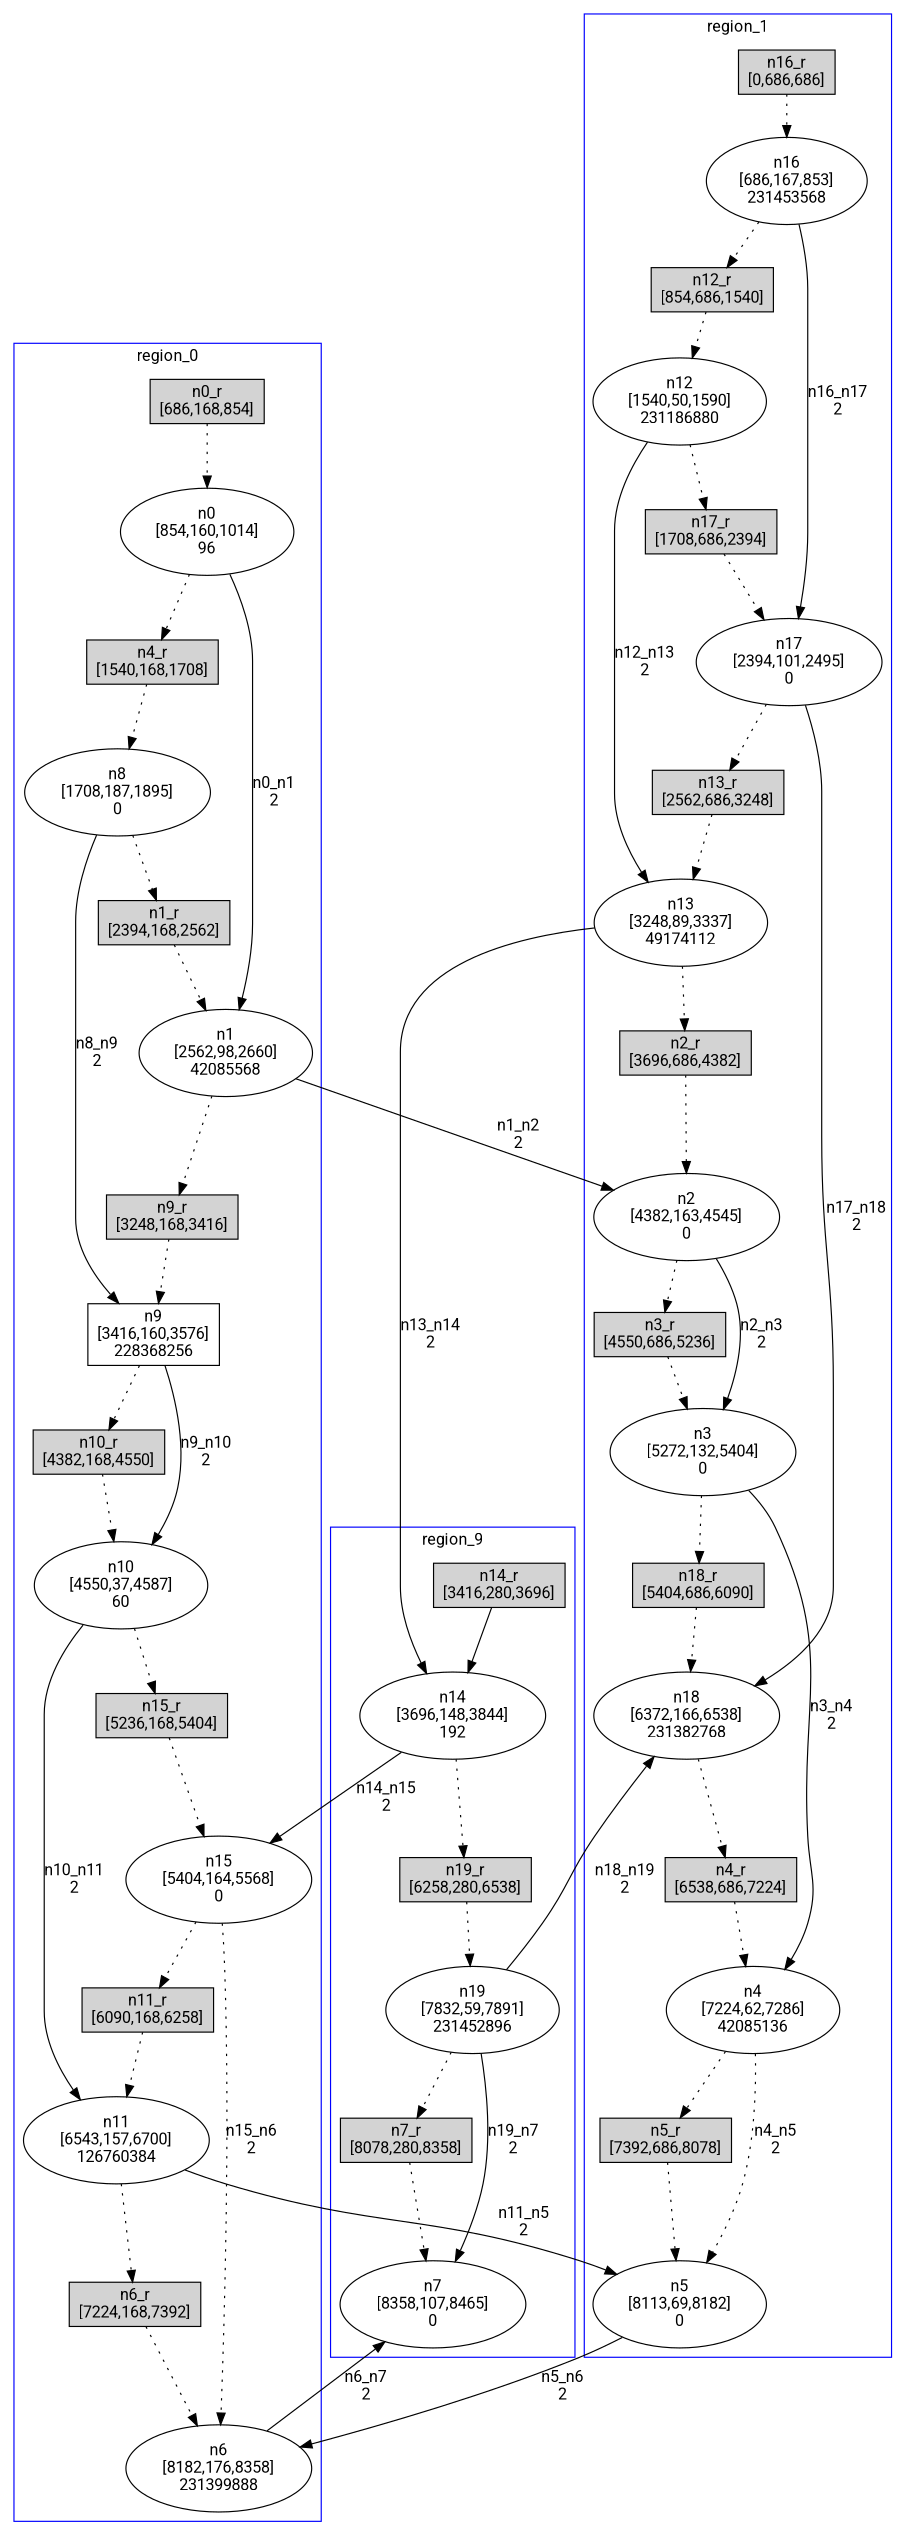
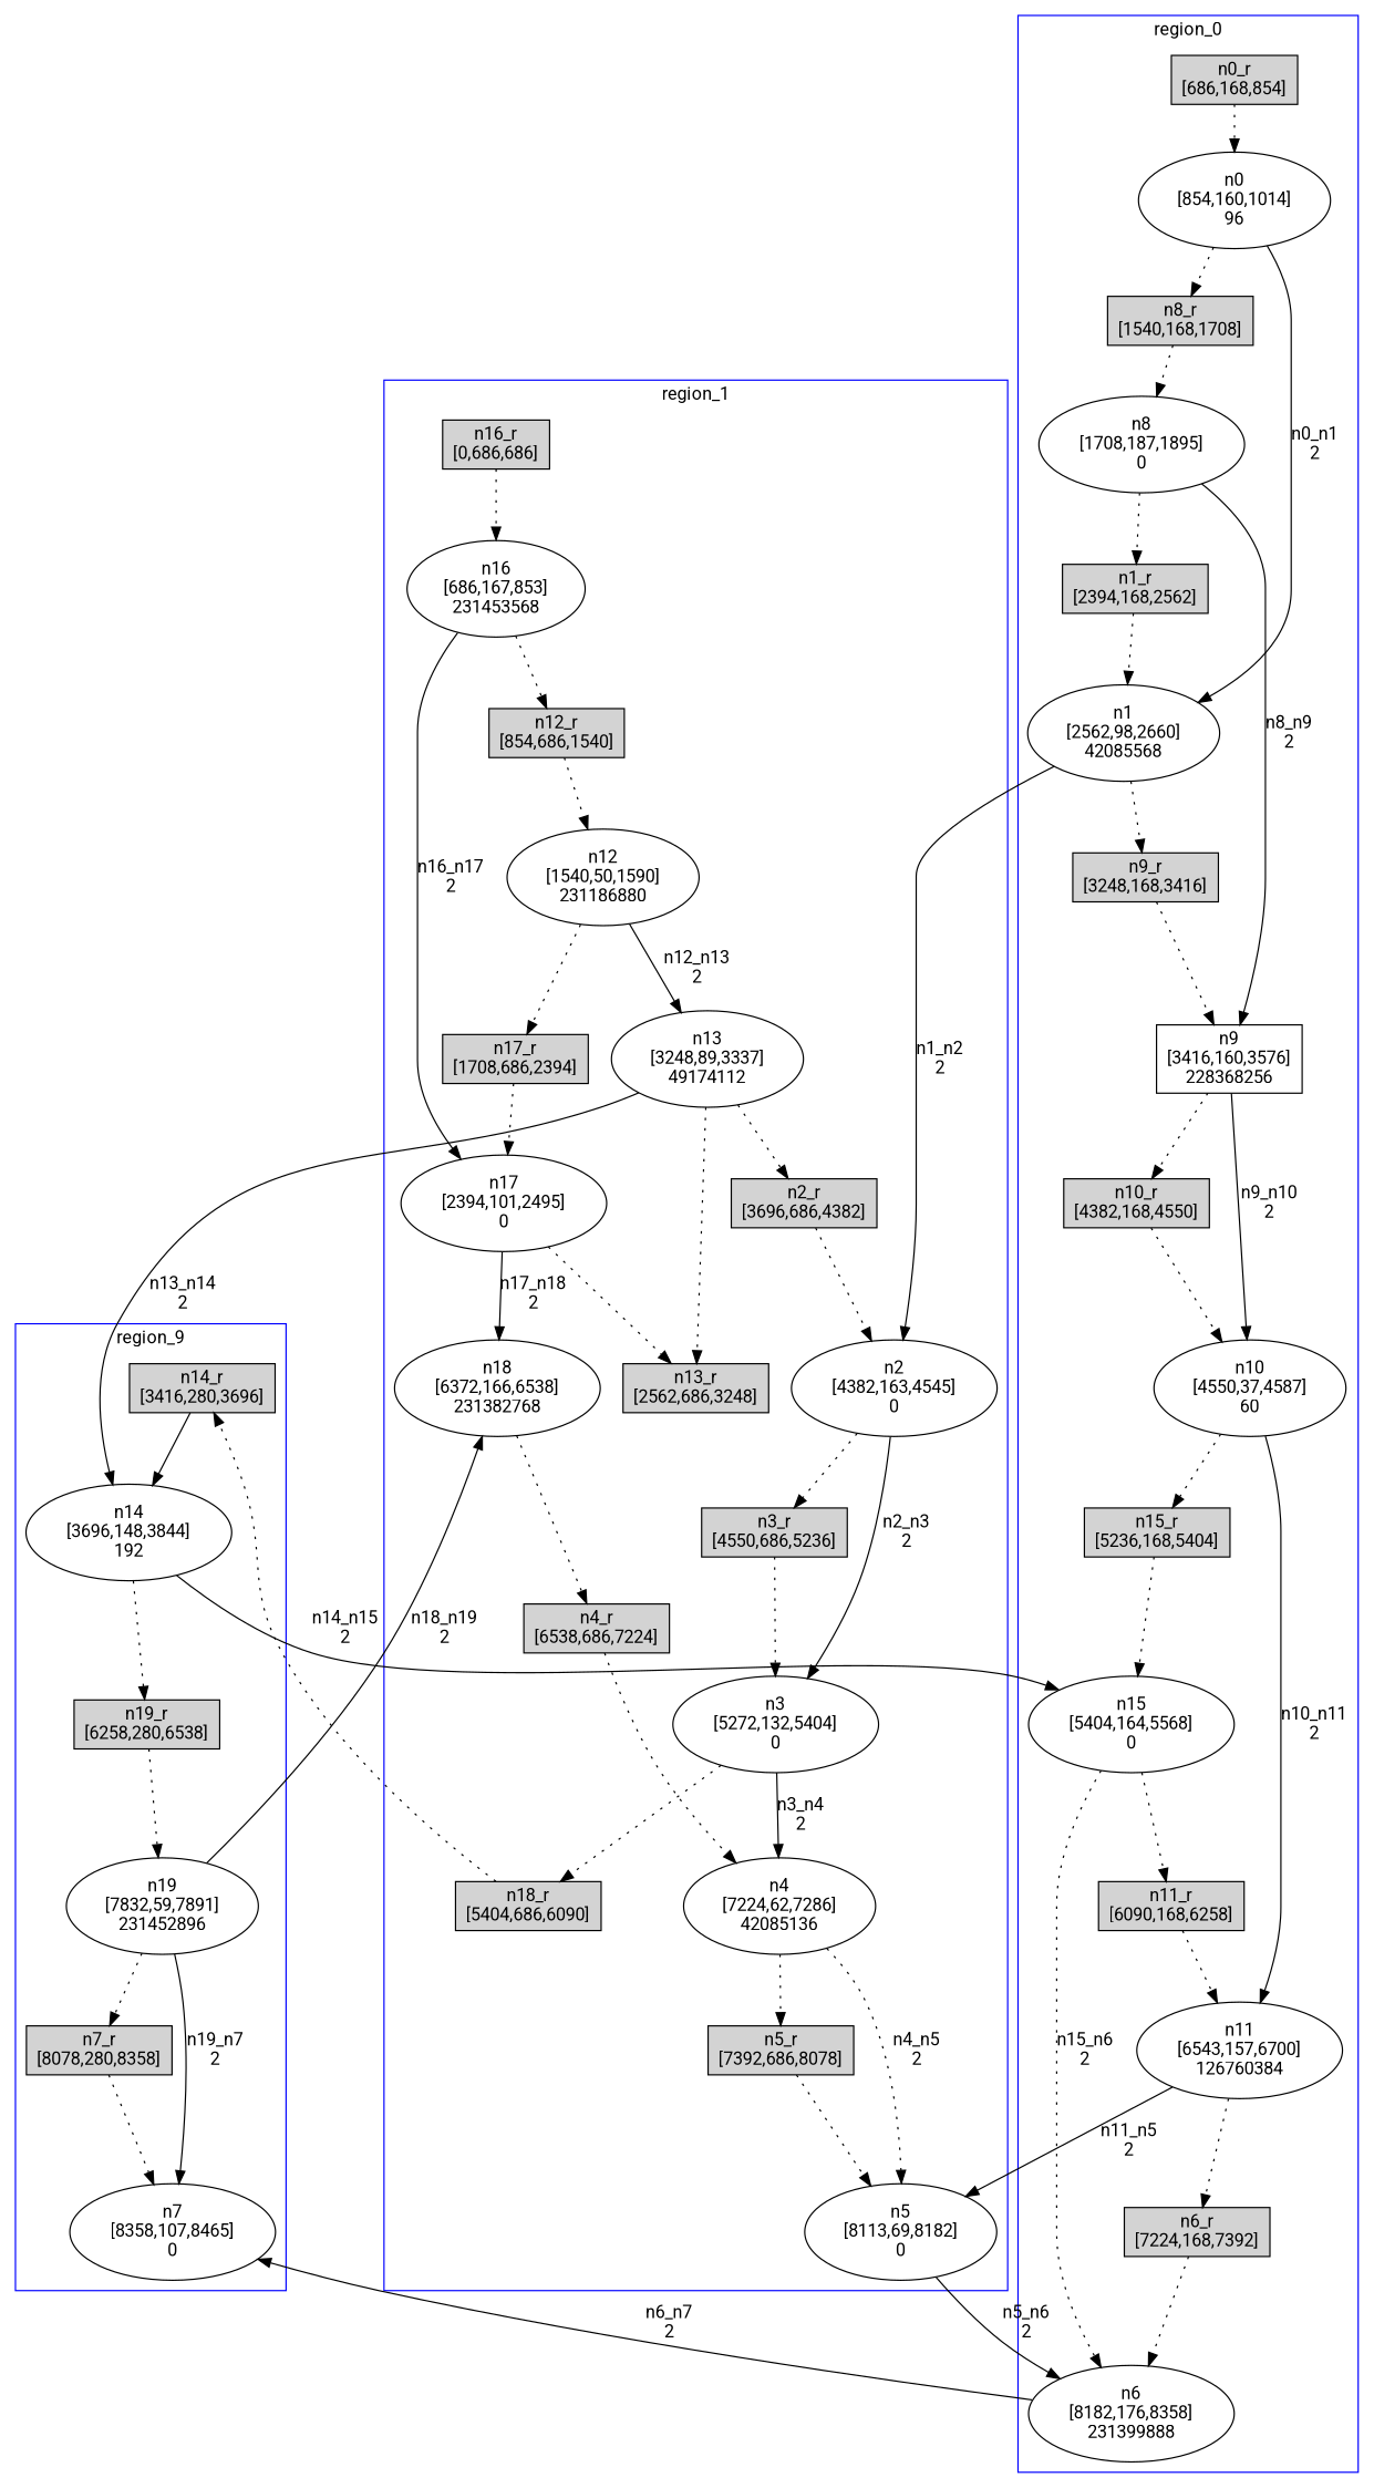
  digraph {
    fontname=Roboto
    node [fontname=Roboto shape=box]
    edge [fontname=Roboto style=dotted]
    n1 [label="n0_r\n[686,168,854]" style=filled]
    n2 [label="n0\n[854,160,1014]\n96" shape=""]
-   n3 [label="n4_r\n[1540,168,1708]" style=filled]
+   n3 [label="n8_r\n[1540,168,1708]" style=filled]
    n4 [label="n8\n[1708,187,1895]\n0" shape=""]
    n5 [label="n1_r\n[2394,168,2562]" style=filled]
    n6 [label="n1\n[2562,98,2660]\n42085568" shape=""]
    n7 [label="n9_r\n[3248,168,3416]" style=filled]
    n8 [label="n9\n[3416,160,3576]\n228368256"]
    n9 [label="n10_r\n[4382,168,4550]" style=filled]
    n10 [label="n10\n[4550,37,4587]\n60" shape=""]
    n11 [label="n15_r\n[5236,168,5404]" style=filled]
    n12 [label="n15\n[5404,164,5568]\n0" shape=""]
    n13 [label="n11_r\n[6090,168,6258]" style=filled]
    n14 [label="n11\n[6543,157,6700]\n126760384" shape=""]
    n15 [label="n6_r\n[7224,168,7392]" style=filled]
    n16 [label="n6\n[8182,176,8358]\n231399888" shape=""]
    n17 [label="n16_r\n[0,686,686]" style=filled]
    n18 [label="n16\n[686,167,853]\n231453568" shape=""]
    n19 [label="n12_r\n[854,686,1540]" style=filled]
    n20 [label="n12\n[1540,50,1590]\n231186880" shape=""]
    n21 [label="n17_r\n[1708,686,2394]" style=filled]
    n22 [label="n17\n[2394,101,2495]\n0" shape=""]
    n23 [label="n13_r\n[2562,686,3248]" style=filled]
    n24 [label="n13\n[3248,89,3337]\n49174112" shape=""]
    n25 [label="n2_r\n[3696,686,4382]" style=filled]
    n26 [label="n2\n[4382,163,4545]\n0" shape=""]
    n27 [label="n3_r\n[4550,686,5236]" style=filled]
    n28 [label="n3\n[5272,132,5404]\n0" shape=""]
    n29 [label="n18_r\n[5404,686,6090]" style=filled]
    n30 [label="n18\n[6372,166,6538]\n231382768" shape=""]
    n31 [label="n4_r\n[6538,686,7224]" style=filled]
    n32 [label="n4\n[7224,62,7286]\n42085136" shape=""]
    n33 [label="n5_r\n[7392,686,8078]" style=filled]
    n34 [label="n5\n[8113,69,8182]\n0" shape=""]
    n35 [label="n14_r\n[3416,280,3696]" style=filled]
    n36 [label="n14\n[3696,148,3844]\n192" shape=""]
    n37 [label="n19_r\n[6258,280,6538]" style=filled]
    n38 [label="n19\n[7832,59,7891]\n231452896" shape=""]
    n39 [label="n7_r\n[8078,280,8358]" style=filled]
    n40 [label="n7\n[8358,107,8465]\n0" shape=""]
    subgraph cluster_1 {
      color=blue
      label=region_0
      stytle=filled
      n1
      n2
      n3
      n4
      n5
      n6
      n7
      n8
      n9
      n10
      n11
      n12
      n13
      n14
      n15
      n16
    }
    subgraph cluster_2 {
      color=blue
      label=region_1
      stytle=filled
      n17
      n18
      n19
      n20
      n21
      n22
      n23
      n24
      n25
      n26
      n27
      n28
      n29
      n30
      n31
      n32
      n33
      n34
    }
    subgraph cluster_3 {
      color=blue
      label=region_9
      stytle=filled
      n35
      n36
      n37
      n38
      n39
      n40
    }
    n1 -> n2
    n2 -> n3
    n2 -> n6 [label="n0_n1\n2" style=""]
    n3 -> n4
    n4 -> n5
    n4 -> n8 [label="n8_n9\n2" style=""]
    n5 -> n6
    n6 -> n7
    n6 -> n26 [label="n1_n2\n2" style=""]
    n7 -> n8
    n8 -> n9
    n8 -> n10 [label="n9_n10\n2" style=""]
    n9 -> n10
    n10 -> n11
    n10 -> n14 [label="n10_n11\n2" style=""]
    n11 -> n12
    n12 -> n13
    n12 -> n16 [label="n15_n6\n2"]
    n13 -> n14
    n14 -> n15
    n14 -> n34 [label="n11_n5\n2" style=""]
    n15 -> n16
    n16 -> n40 [label="n6_n7\n2" style=""]
    n17 -> n18
    n18 -> n19
    n18 -> n22 [label="n16_n17\n2" style=""]
    n19 -> n20
    n20 -> n21
    n20 -> n24 [label="n12_n13\n2" style=""]
    n21 -> n22
    n22 -> n23
    n22 -> n30 [label="n17_n18\n2" style=""]
-   n23 -> n24
+   n24 -> n23
    n24 -> n25
    n24 -> n36 [label="n13_n14\n2" style=""]
    n25 -> n26
    n26 -> n27
    n26 -> n28 [label="n2_n3\n2" style=""]
    n27 -> n28
    n28 -> n29
    n28 -> n32 [label="n3_n4\n2" style=""]
-   n29 -> n30
+   n29 -> n35
    n30 -> n31
    n31 -> n32
    n32 -> n33
    n32 -> n34 [label="n4_n5\n2"]
    n33 -> n34
    n34 -> n16 [label="n5_n6\n2" style=""]
    n35 -> n36 [style=solid]
    n36 -> n12 [label="n14_n15\n2" style=""]
    n36 -> n37
    n37 -> n38
    n38 -> n30 [label="n18_n19\n2" style=""]
    n38 -> n39
    n38 -> n40 [label="n19_n7\n2" style=""]
    n39 -> n40
  }
